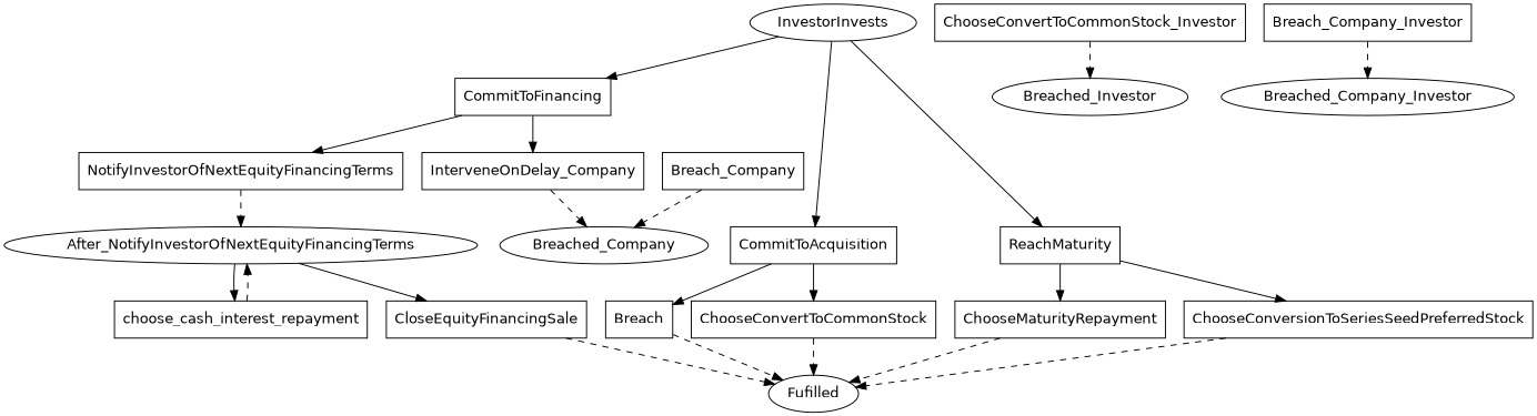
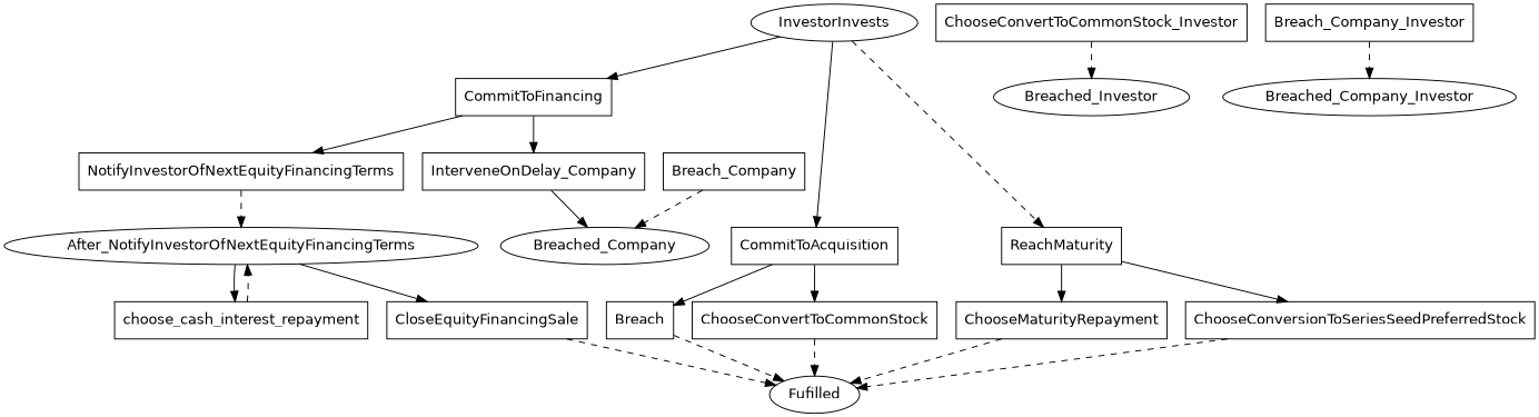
  digraph {
    fontname="DejaVu Sans"
    node [fontname="DejaVu Sans" shape=box]
    edge [fontname="DejaVu Sans" style=dashed]
    n1 [label=Fufilled shape=""]
    n2 [label=InvestorInvests shape=""]
    n3 [label=CommitToFinancing]
    n4 [label=CommitToAcquisition]
    n5 [label=ReachMaturity]
    n6 [label=NotifyInvestorOfNextEquityFinancingTerms]
    n7 [label=InterveneOnDelay_Company]
    n8 [label=Breach]
    n9 [label=ChooseConvertToCommonStock]
    n10 [label=ChooseMaturityRepayment]
    n11 [label=ChooseConversionToSeriesSeedPreferredStock]
    n12 [label=After_NotifyInvestorOfNextEquityFinancingTerms shape=""]
    n13 [label=choose_cash_interest_repayment]
    n14 [label=CloseEquityFinancingSale]
    n15 [label=Breached_Investor shape=""]
    n16 [label=Breached_Company shape=""]
    n17 [label=Breached_Company_Investor shape=""]
    n18 [label=ChooseConvertToCommonStock_Investor]
    n19 [label=Breach_Company]
    n20 [label=Breach_Company_Investor]
    n2 -> n3 [style=""]
    n2 -> n4 [style=""]
-   n2 -> n5 [style=solid]
+   n2 -> n5
    n3 -> n6 [style=""]
    n3 -> n7 [style=""]
    n4 -> n8 [style=""]
    n4 -> n9 [style=""]
    n5 -> n10 [style=""]
    n5 -> n11 [style=""]
    n6 -> n12
-   n7 -> n16
+   n7 -> n16 [style=solid]
    n8 -> n1
    n9 -> n1
    n10 -> n1
    n11 -> n1
    n12 -> n13 [style=""]
    n12 -> n14 [style=""]
    n13 -> n12
    n14 -> n1
    n18 -> n15
    n19 -> n16
    n20 -> n17
  }
